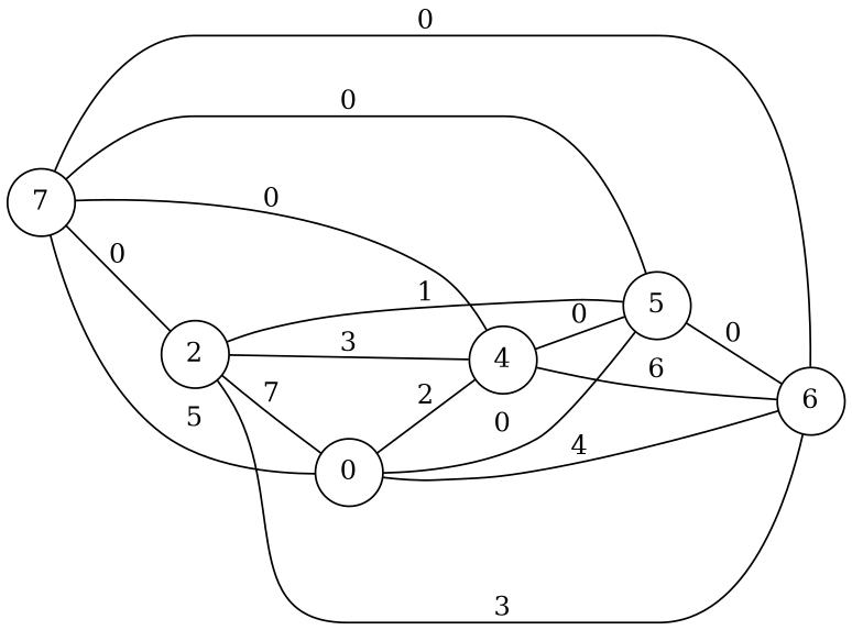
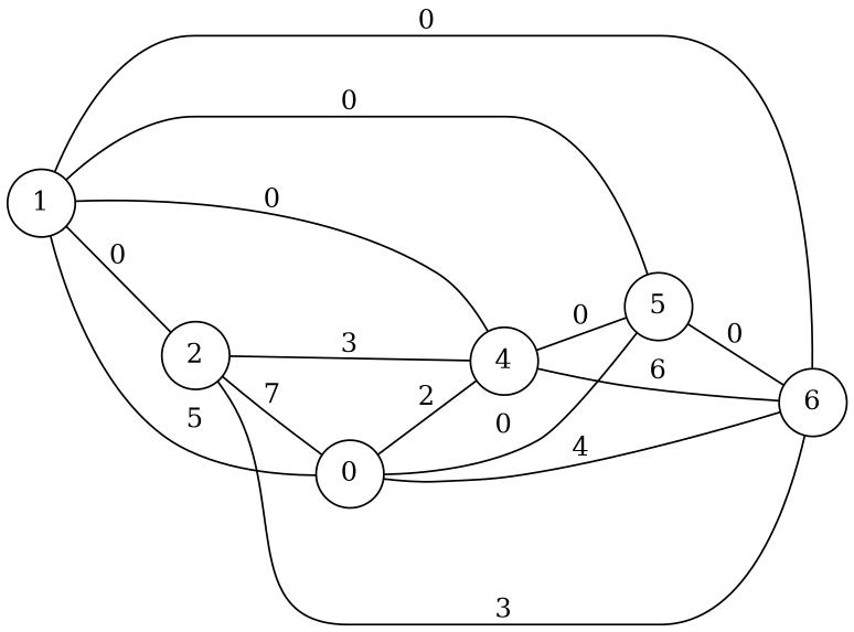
  graph {
    rankdir=LR
    node [shape=circle]
-   1 [label=7]
+   1
    2
    n3 [label=0]
    4
    5
    6
    1 -- 2 [label=0]
    1 -- n3 [label=5]
    1 -- 4 [label=0]
    1 -- 5 [label=0]
    1 -- 6 [label=0]
    2 -- n3 [label=7]
    2 -- 4 [label=3]
-   2 -- 5 [label=1]
    2 -- 6 [label=3]
    n3 -- 4 [label=2]
    n3 -- 5 [label=0]
    n3 -- 6 [label=4]
    4 -- 5 [label=0]
    4 -- 6 [label=6]
    5 -- 6 [label=0]
  }
